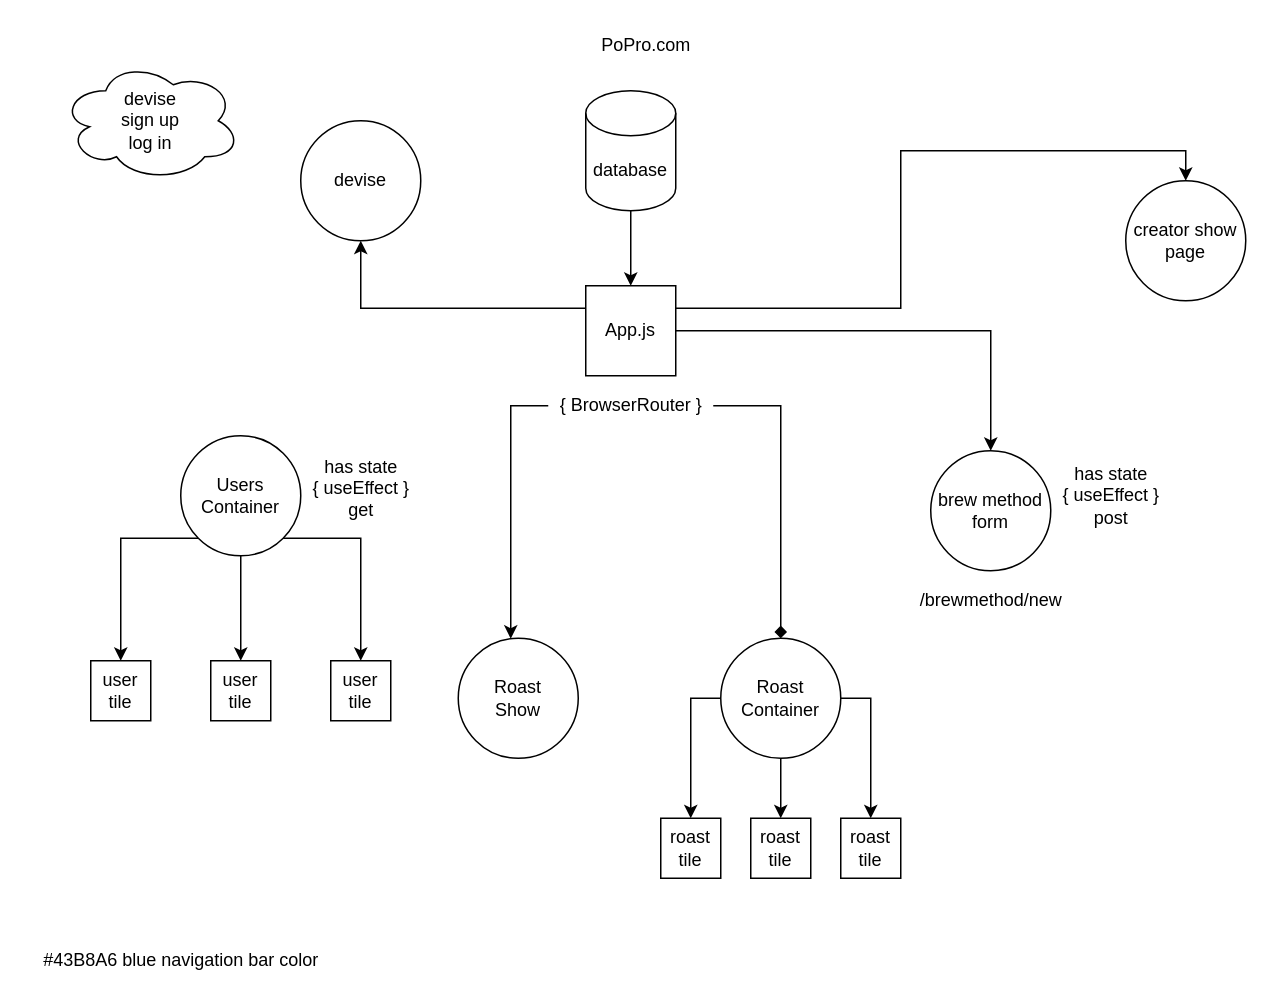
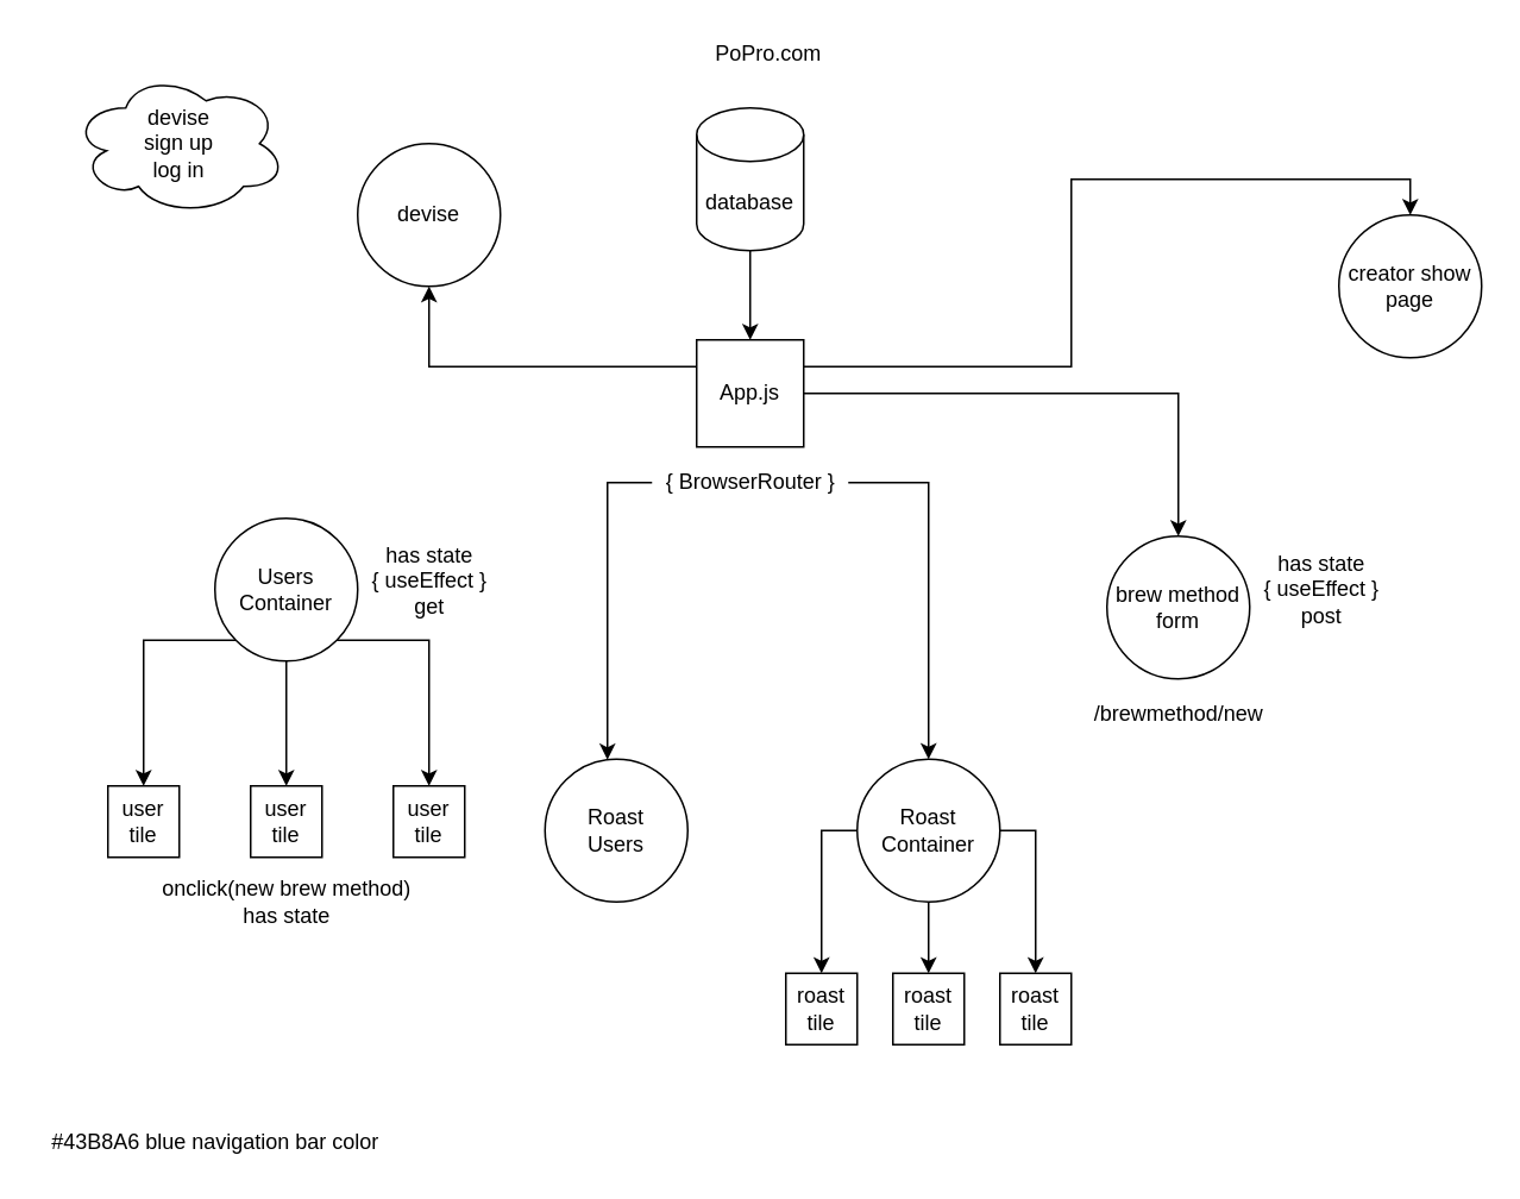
  <mxCell id="0" />
  <mxCell id="1" parent="0" />
  <mxCell id="2" style="edgeStyle=orthogonalEdgeStyle;rounded=0;orthogonalLoop=1;jettySize=auto;html=1;exitX=0.5;exitY=1;exitDx=0;exitDy=0;exitPerimeter=0;" parent="1" source="3" target="7" edge="1"><mxGeometry relative="1" as="geometry"><mxPoint x="420" y="180" as="targetPoint" /></mxGeometry></mxCell>
  <mxCell id="3" value="database" style="shape=cylinder3;whiteSpace=wrap;html=1;boundedLbl=1;backgroundOutline=1;size=15;" parent="1" vertex="1"><mxGeometry x="390" y="60" width="60" height="80" as="geometry" /></mxCell>
  <mxCell id="4" style="edgeStyle=orthogonalEdgeStyle;rounded=0;orthogonalLoop=1;jettySize=auto;html=1;exitX=1;exitY=0.5;exitDx=0;exitDy=0;entryX=0.5;entryY=0;entryDx=0;entryDy=0;" parent="1" source="7" target="12" edge="1"><mxGeometry relative="1" as="geometry" /></mxCell>
  <mxCell id="5" style="edgeStyle=orthogonalEdgeStyle;rounded=0;orthogonalLoop=1;jettySize=auto;html=1;exitX=1;exitY=0.25;exitDx=0;exitDy=0;entryX=0.5;entryY=0;entryDx=0;entryDy=0;" parent="1" source="7" target="13" edge="1"><mxGeometry relative="1" as="geometry" /></mxCell>
  <mxCell id="6" style="edgeStyle=orthogonalEdgeStyle;rounded=0;orthogonalLoop=1;jettySize=auto;html=1;exitX=0;exitY=0.25;exitDx=0;exitDy=0;entryX=0.5;entryY=1;entryDx=0;entryDy=0;" parent="1" source="7" target="34" edge="1"><mxGeometry relative="1" as="geometry" /></mxCell>
  <mxCell id="7" value="App.js" style="whiteSpace=wrap;html=1;aspect=fixed;" parent="1" vertex="1"><mxGeometry x="390" y="190" width="60" height="60" as="geometry" /></mxCell>
  <mxCell id="8" style="edgeStyle=orthogonalEdgeStyle;rounded=0;orthogonalLoop=1;jettySize=auto;html=1;entryX=0.5;entryY=0;entryDx=0;entryDy=0;" parent="1" source="11" target="20" edge="1"><mxGeometry relative="1" as="geometry" /></mxCell>
  <mxCell id="9" style="edgeStyle=orthogonalEdgeStyle;rounded=0;orthogonalLoop=1;jettySize=auto;html=1;exitX=0;exitY=1;exitDx=0;exitDy=0;entryX=0.5;entryY=0;entryDx=0;entryDy=0;" parent="1" source="11" target="19" edge="1"><mxGeometry relative="1" as="geometry" /></mxCell>
  <mxCell id="10" style="edgeStyle=orthogonalEdgeStyle;rounded=0;orthogonalLoop=1;jettySize=auto;html=1;exitX=1;exitY=1;exitDx=0;exitDy=0;entryX=0.5;entryY=0;entryDx=0;entryDy=0;" parent="1" source="11" target="21" edge="1"><mxGeometry relative="1" as="geometry" /></mxCell>
  <mxCell id="11" value="Users Container" style="ellipse;whiteSpace=wrap;html=1;aspect=fixed;" parent="1" vertex="1"><mxGeometry x="120" y="290" width="80" height="80" as="geometry" /></mxCell>
  <mxCell id="12" value="brew method&lt;br&gt;form" style="ellipse;whiteSpace=wrap;html=1;aspect=fixed;" parent="1" vertex="1"><mxGeometry x="620" y="300" width="80" height="80" as="geometry" /></mxCell>
  <mxCell id="13" value="creator show page&lt;br&gt;" style="ellipse;whiteSpace=wrap;html=1;aspect=fixed;" parent="1" vertex="1"><mxGeometry x="750" y="120" width="80" height="80" as="geometry" /></mxCell>
- <mxCell id="14" style="edgeStyle=orthogonalEdgeStyle;rounded=0;orthogonalLoop=1;jettySize=auto;html=1;entryX=0.5;entryY=0;entryDx=0;entryDy=0;endArrow=diamond;" parent="1" source="16" target="30" edge="1"><mxGeometry relative="1" as="geometry" /></mxCell>
+ <mxCell id="14" style="edgeStyle=orthogonalEdgeStyle;rounded=0;orthogonalLoop=1;jettySize=auto;html=1;entryX=0.5;entryY=0;entryDx=0;entryDy=0;" parent="1" source="16" target="30" edge="1"><mxGeometry relative="1" as="geometry" /></mxCell>
  <mxCell id="15" style="edgeStyle=orthogonalEdgeStyle;rounded=0;orthogonalLoop=1;jettySize=auto;html=1;" edge="1" parent="1" source="16" target="35"><mxGeometry relative="1" as="geometry"><mxPoint x="280" y="400" as="targetPoint" /><Array as="points"><mxPoint x="340" y="270" /></Array></mxGeometry></mxCell>
  <mxCell id="16" value="{ BrowserRouter }" style="text;html=1;align=center;verticalAlign=middle;resizable=0;points=[];autosize=1;" parent="1" vertex="1"><mxGeometry x="365" y="260" width="110" height="20" as="geometry" /></mxCell>
  <mxCell id="17" value="PoPro.com" style="text;html=1;align=center;verticalAlign=middle;resizable=0;points=[];autosize=1;" parent="1" vertex="1"><mxGeometry x="395" y="20" width="70" height="20" as="geometry" /></mxCell>
  <mxCell id="18" value="devise&lt;br&gt;sign up&lt;br&gt;log in" style="ellipse;shape=cloud;whiteSpace=wrap;html=1;" parent="1" vertex="1"><mxGeometry x="40" y="40" width="120" height="80" as="geometry" /></mxCell>
  <mxCell id="19" value="user&lt;br&gt;tile" style="rounded=0;whiteSpace=wrap;html=1;" parent="1" vertex="1"><mxGeometry x="60" y="440" width="40" height="40" as="geometry" /></mxCell>
  <mxCell id="20" value="user&lt;br&gt;tile" style="rounded=0;whiteSpace=wrap;html=1;" parent="1" vertex="1"><mxGeometry x="140" y="440" width="40" height="40" as="geometry" /></mxCell>
  <mxCell id="21" value="user tile" style="rounded=0;whiteSpace=wrap;html=1;" parent="1" vertex="1"><mxGeometry x="220" y="440" width="40" height="40" as="geometry" /></mxCell>
  <mxCell id="22" value="#43B8A6 blue navigation bar color" style="text;html=1;align=center;verticalAlign=middle;resizable=0;points=[];autosize=1;" parent="1" vertex="1"><mxGeometry y="630" width="200" height="20" as="geometry" x="20" /></mxCell>
  <mxCell id="23" value="/brewmethod/new" style="text;html=1;align=center;verticalAlign=middle;resizable=0;points=[];autosize=1;" parent="1" vertex="1"><mxGeometry x="605" y="390" width="110" height="20" as="geometry" /></mxCell>
+ <mxCell id="24" value="onclick(new brew method)&lt;br&gt;has state" style="text;html=1;align=center;verticalAlign=middle;resizable=0;points=[];autosize=1;" parent="1" vertex="1"><mxGeometry x="85" y="490" width="150" height="30" as="geometry" /></mxCell>
  <mxCell id="25" value="has state&lt;br&gt;{ useEffect } &lt;br&gt;get" style="text;html=1;align=center;verticalAlign=middle;resizable=0;points=[];autosize=1;" parent="1" vertex="1"><mxGeometry x="200" y="300" width="80" height="50" as="geometry" /></mxCell>
  <mxCell id="26" value="has state&lt;br&gt;{ useEffect }&lt;br&gt;post" style="text;html=1;align=center;verticalAlign=middle;resizable=0;points=[];autosize=1;" parent="1" vertex="1"><mxGeometry x="700" y="305" width="80" height="50" as="geometry" /></mxCell>
  <mxCell id="27" style="edgeStyle=orthogonalEdgeStyle;rounded=0;orthogonalLoop=1;jettySize=auto;html=1;exitX=0.5;exitY=1;exitDx=0;exitDy=0;entryX=0.5;entryY=0;entryDx=0;entryDy=0;" parent="1" source="30" target="31" edge="1"><mxGeometry relative="1" as="geometry" /></mxCell>
  <mxCell id="28" style="edgeStyle=orthogonalEdgeStyle;rounded=0;orthogonalLoop=1;jettySize=auto;html=1;exitX=1;exitY=0.5;exitDx=0;exitDy=0;entryX=0.5;entryY=0;entryDx=0;entryDy=0;" parent="1" source="30" target="32" edge="1"><mxGeometry relative="1" as="geometry" /></mxCell>
  <mxCell id="29" style="edgeStyle=orthogonalEdgeStyle;rounded=0;orthogonalLoop=1;jettySize=auto;html=1;exitX=0;exitY=0.5;exitDx=0;exitDy=0;entryX=0.5;entryY=0;entryDx=0;entryDy=0;" parent="1" source="30" target="33" edge="1"><mxGeometry relative="1" as="geometry" /></mxCell>
  <mxCell id="30" value="Roast&lt;br&gt;Container" style="ellipse;whiteSpace=wrap;html=1;aspect=fixed;" parent="1" vertex="1"><mxGeometry x="480" y="425" width="80" height="80" as="geometry" /></mxCell>
  <mxCell id="31" value="roast&lt;br&gt;tile" style="whiteSpace=wrap;html=1;aspect=fixed;" parent="1" vertex="1"><mxGeometry x="500" y="545" width="40" height="40" as="geometry" /></mxCell>
  <mxCell id="32" value="roast&lt;br&gt;tile&lt;br&gt;" style="whiteSpace=wrap;html=1;aspect=fixed;" parent="1" vertex="1"><mxGeometry x="560" y="545" width="40" height="40" as="geometry" /></mxCell>
  <mxCell id="33" value="roast&lt;br&gt;tile" style="whiteSpace=wrap;html=1;aspect=fixed;" parent="1" vertex="1"><mxGeometry x="440" y="545" width="40" height="40" as="geometry" /></mxCell>
  <mxCell id="34" value="devise" style="ellipse;whiteSpace=wrap;html=1;aspect=fixed;" parent="1" vertex="1"><mxGeometry x="200" y="80" width="80" height="80" as="geometry" /></mxCell>
- <mxCell id="35" value="Roast&lt;br&gt;Show" style="ellipse;whiteSpace=wrap;html=1;aspect=fixed;" vertex="1" parent="1"><mxGeometry x="305" y="425" width="80" height="80" as="geometry" /></mxCell>
+ <mxCell id="35" value="Roast&lt;br&gt;Users" style="ellipse;whiteSpace=wrap;html=1;aspect=fixed;" vertex="1" parent="1"><mxGeometry x="305" y="425" width="80" height="80" as="geometry" /></mxCell>
